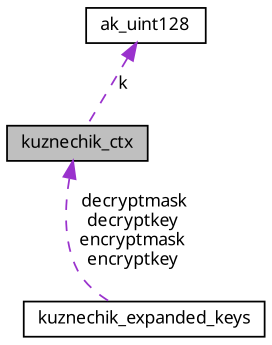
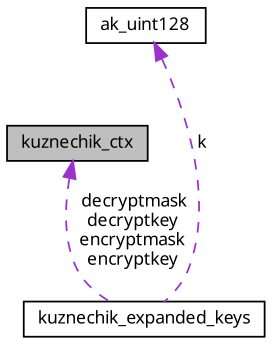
  digraph {
    fontname="Noto Sans"
    node [color=black fillcolor=white fontname="Noto Sans" fontsize=10 shape=record style=filled]
    edge [color=darkorchid3 dir=back fontname="Noto Sans" fontsize=10 labelfontname=Helvetica labelfontsize=10 style=dashed]
    n1 [fillcolor=grey75 fontcolor=black height=0.2 label=kuznechik_ctx width=0.4]
    n2 [height=0.2 label=kuznechik_expanded_keys width=0.4]
    n3 [height=0.2 label=ak_uint128 width=0.4]
    n1 -> n2 [label=" decryptmask\ndecryptkey\nencryptmask\nencryptkey"]
-   n3 -> n1 [label=" k"]
+   n3 -> n2 [label=" k"]
  }
